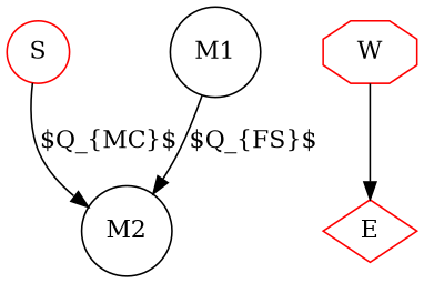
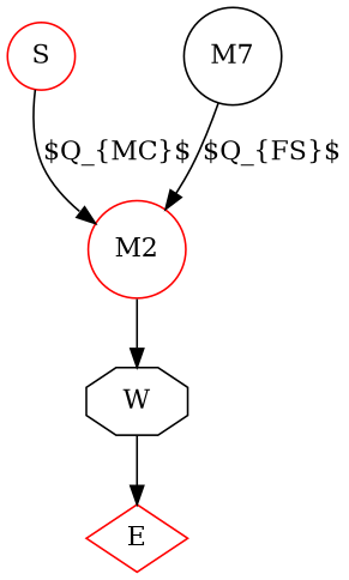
  digraph {
    node [shape=circle color=red]
-   M2 [color=""]
+   M2
    S
-   M1 [color=""]
+   M1 [label=M7 color=""]
    E [shape=diamond]
-   W [shape=octagon]
+   W [color=black shape=octagon]
+   M2 -> W
    S -> M2 [label="$Q_{MC}$"]
    M1 -> M2 [label="$Q_{FS}$"]
    W -> E
  }
